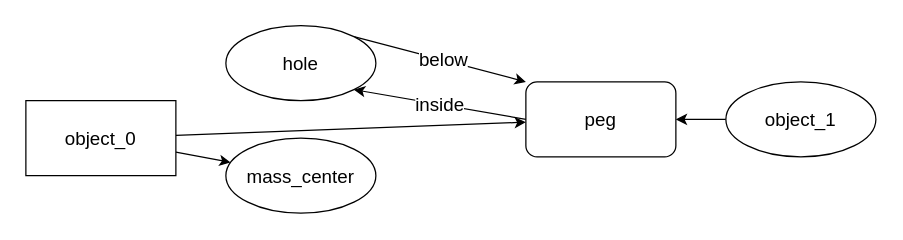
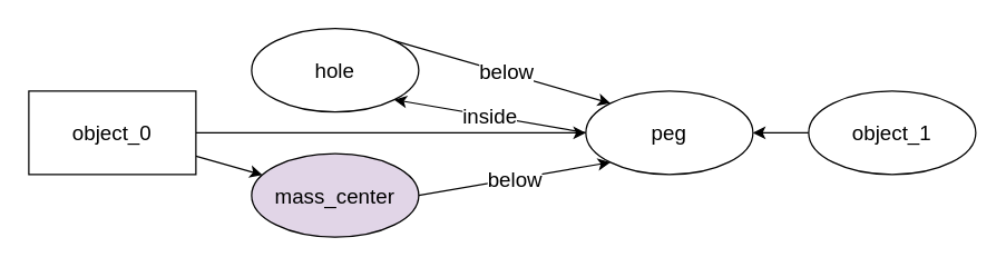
  <mxCell id="0" />
  <mxCell id="1" parent="0" />
  <mxCell id="2" style="rounded=0;orthogonalLoop=1;jettySize=auto;html=1;fontSize=15;spacing=2;" edge="1" parent="1" source="4" target="13"><mxGeometry relative="1" as="geometry" /></mxCell>
  <mxCell id="3" style="edgeStyle=none;rounded=0;orthogonalLoop=1;jettySize=auto;html=1;fontSize=15;spacing=2;" edge="1" parent="1" source="4" target="11"><mxGeometry relative="1" as="geometry" /></mxCell>
- <mxCell id="4" value="object_0" style="rounded=0;whiteSpace=wrap;html=1;fontSize=15;spacing=2;" parent="1" vertex="1"><mxGeometry x="20" y="80" width="120" height="60" as="geometry" /></mxCell>
+ <mxCell id="4" value="object_0" style="rounded=0;whiteSpace=wrap;html=1;fontSize=15;spacing=2;" parent="1" vertex="1"><mxGeometry x="20" y="65" width="120" height="60" as="geometry" /></mxCell>
  <mxCell id="5" style="edgeStyle=none;rounded=0;orthogonalLoop=1;jettySize=auto;html=1;fontSize=15;spacing=2;" edge="1" parent="1" source="6" target="13"><mxGeometry relative="1" as="geometry" /></mxCell>
  <mxCell id="6" value="object_1" style="ellipse;whiteSpace=wrap;html=1;fontSize=15;spacing=2;" vertex="1" parent="1"><mxGeometry x="580" y="65" width="120" height="60" as="geometry" /></mxCell>
  <mxCell id="7" style="rounded=0;orthogonalLoop=1;jettySize=auto;html=1;exitX=1;exitY=0;exitDx=0;exitDy=0;entryX=0;entryY=0;entryDx=0;entryDy=0;fontSize=15;spacing=2;" edge="1" parent="1" source="9" target="13"><mxGeometry relative="1" as="geometry" /></mxCell>
  <mxCell id="8" value="below" style="edgeLabel;html=1;align=center;verticalAlign=middle;resizable=0;points=[];fontSize=15;spacing=2;" vertex="1" connectable="0" parent="7"><mxGeometry x="0.023" y="1" relative="1" as="geometry"><mxPoint as="offset" /></mxGeometry></mxCell>
  <mxCell id="9" value="hole" style="ellipse;whiteSpace=wrap;html=1;fontSize=15;spacing=2;" vertex="1" parent="1"><mxGeometry x="180" y="20" width="120" height="60" as="geometry" /></mxCell>
- <mxCell id="11" value="mass_center" style="ellipse;whiteSpace=wrap;html=1;fontSize=15;spacing=2;" vertex="1" parent="1"><mxGeometry x="180" y="110" width="120" height="60" as="geometry" /></mxCell>
+ <mxCell id="10" value="below" style="edgeStyle=none;rounded=0;orthogonalLoop=1;jettySize=auto;html=1;entryX=0;entryY=1;entryDx=0;entryDy=0;exitX=1;exitY=0.5;exitDx=0;exitDy=0;fontSize=15;spacing=2;" edge="1" parent="1" source="11" target="13"><mxGeometry relative="1" as="geometry" /></mxCell>
+ <mxCell id="11" value="mass_center" style="ellipse;whiteSpace=wrap;html=1;fontSize=15;spacing=2;fillColor=#e1d5e7;" vertex="1" parent="1"><mxGeometry x="180" y="110" width="120" height="60" as="geometry" /></mxCell>
  <mxCell id="12" value="inside" style="edgeStyle=none;rounded=0;orthogonalLoop=1;jettySize=auto;html=1;entryX=1;entryY=1;entryDx=0;entryDy=0;exitX=0;exitY=0.5;exitDx=0;exitDy=0;fontSize=15;spacing=2;" edge="1" parent="1" source="13" target="9"><mxGeometry relative="1" as="geometry" /></mxCell>
- <mxCell id="13" value="peg" style="whiteSpace=wrap;html=1;fontSize=15;spacing=2;rounded=1;" vertex="1" parent="1"><mxGeometry x="420" y="65" width="120" height="60" as="geometry" /></mxCell>
+ <mxCell id="13" value="peg" style="ellipse;whiteSpace=wrap;html=1;fontSize=15;spacing=2;" vertex="1" parent="1"><mxGeometry x="420" y="65" width="120" height="60" as="geometry" /></mxCell>
